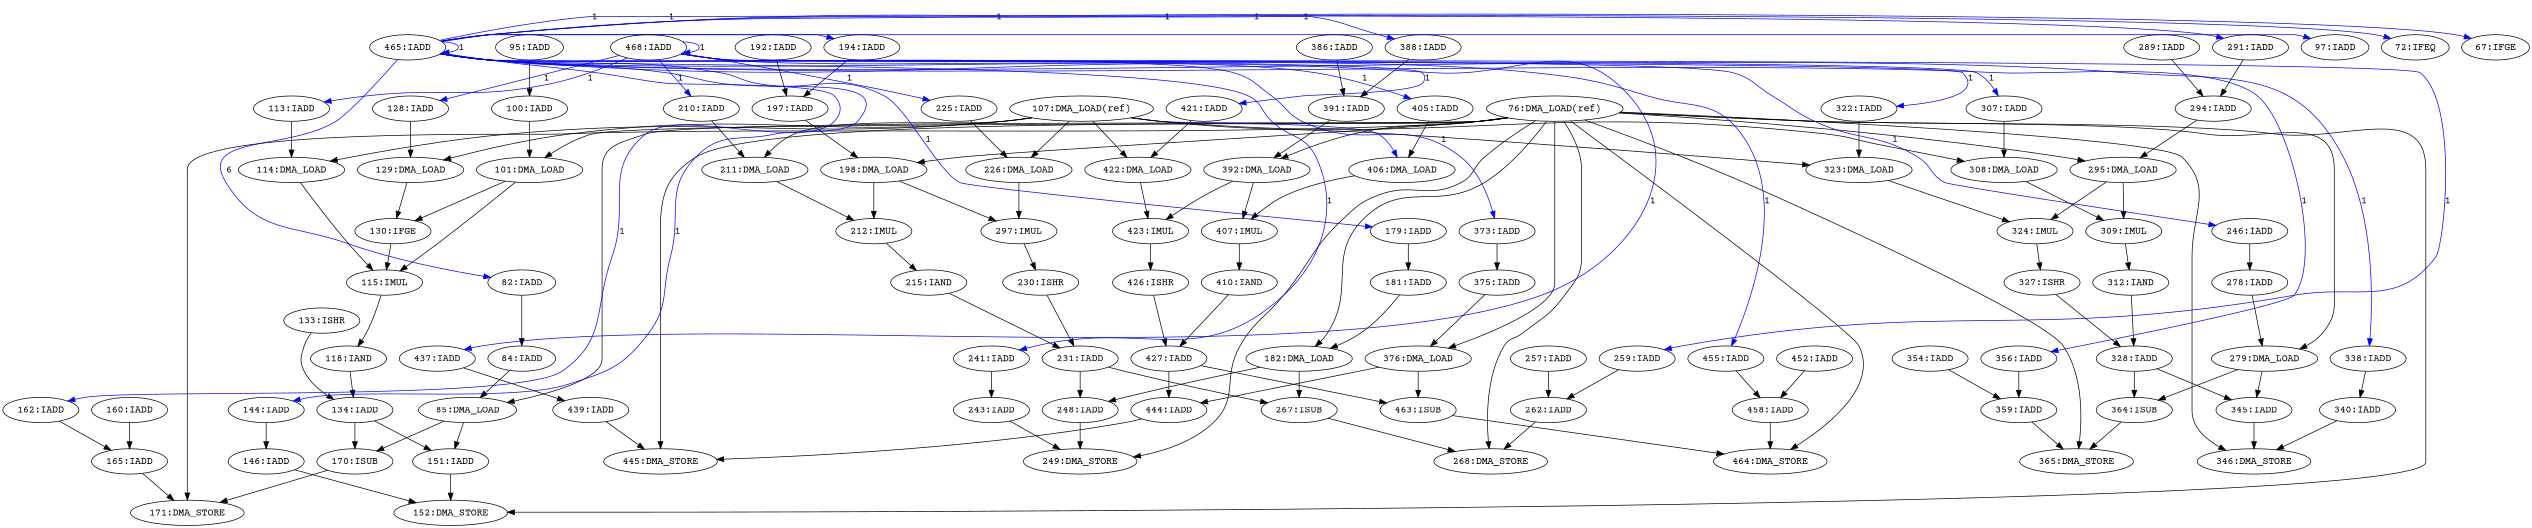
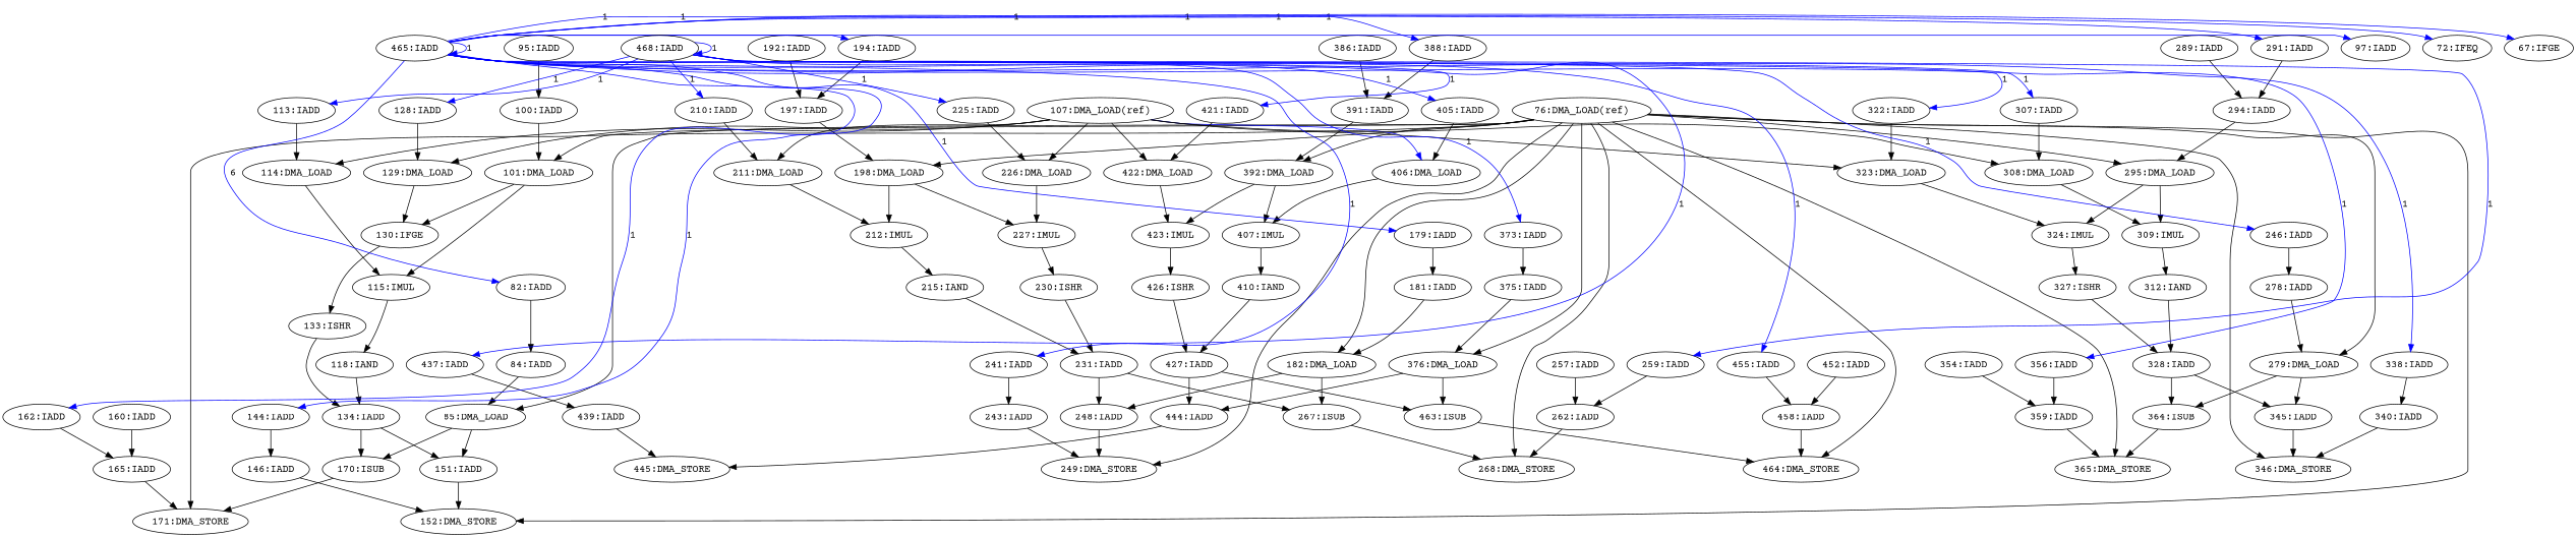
  digraph {
    fontname="Courier Prime"
    node [fontname="Courier Prime"]
    edge [fontname="Courier Prime"]
    n1 [label="85:DMA_LOAD"]
    n2 [label="170:ISUB"]
    n3 [label="151:IADD"]
    n4 [label="171:DMA_STORE"]
    n5 [label="152:DMA_STORE"]
    n6 [label="76:DMA_LOAD(ref)"]
    n7 [label="101:DMA_LOAD"]
    n8 [label="182:DMA_LOAD"]
    n9 [label="295:DMA_LOAD"]
    n10 [label="376:DMA_LOAD"]
    n11 [label="279:DMA_LOAD"]
    n12 [label="365:DMA_STORE"]
    n13 [label="392:DMA_LOAD"]
    n14 [label="346:DMA_STORE"]
    n15 [label="249:DMA_STORE"]
    n16 [label="445:DMA_STORE"]
    n17 [label="198:DMA_LOAD"]
    n18 [label="464:DMA_STORE"]
    n19 [label="268:DMA_STORE"]
    n20 [label="130:IFGE"]
    n21 [label="115:IMUL"]
    n22 [label="248:IADD"]
    n23 [label="267:ISUB"]
    n24 [label="324:IMUL"]
    n25 [label="309:IMUL"]
    n26 [label="463:ISUB"]
    n27 [label="444:IADD"]
    n28 [label="364:ISUB"]
    n29 [label="345:IADD"]
    n30 [label="407:IMUL"]
    n31 [label="423:IMUL"]
    n32 [label="212:IMUL"]
-   n33 [label="297:IMUL"]
+   n33 [label="227:IMUL"]
    n34 [label="84:IADD"]
    n35 [label="133:ISHR"]
    n36 [label="118:IAND"]
    n37 [label="100:IADD"]
    n38 [label="231:IADD"]
    n39 [label="327:ISHR"]
    n40 [label="312:IAND"]
    n41 [label="294:IADD"]
    n42 [label="439:IADD"]
    n43 [label="437:IADD"]
    n44 [label="427:IADD"]
    n45 [label="278:IADD"]
    n46 [label="359:IADD"]
    n47 [label="215:IAND"]
    n48 [label="230:ISHR"]
    n49 [label="211:DMA_LOAD"]
    n50 [label="107:DMA_LOAD(ref)"]
    n51 [label="406:DMA_LOAD"]
    n52 [label="226:DMA_LOAD"]
    n53 [label="129:DMA_LOAD"]
    n54 [label="422:DMA_LOAD"]
    n55 [label="323:DMA_LOAD"]
    n56 [label="308:DMA_LOAD"]
    n57 [label="114:DMA_LOAD"]
    n58 [label="210:IADD"]
    n59 [label="328:IADD"]
    n60 [label="181:IADD"]
    n61 [label="391:IADD"]
    n62 [label="388:IADD"]
    n63 [label="386:IADD"]
    n64 [label="134:IADD"]
    n65 [label="410:IAND"]
    n66 [label="405:IADD"]
    n67 [label="426:ISHR"]
    n68 [label="82:IADD"]
    n69 [label="340:IADD"]
    n70 [label="225:IADD"]
    n71 [label="243:IADD"]
    n72 [label="146:IADD"]
    n73 [label="179:IADD"]
    n74 [label="421:IADD"]
    n75 [label="375:IADD"]
    n76 [label="322:IADD"]
    n77 [label="241:IADD"]
    n78 [label="291:IADD"]
    n79 [label="289:IADD"]
    n80 [label="458:IADD"]
    n81 [label="455:IADD"]
    n82 [label="452:IADD"]
    n83 [label="307:IADD"]
    n84 [label="144:IADD"]
    n85 [label="128:IADD"]
    n86 [label="113:IADD"]
    n87 [label="373:IADD"]
    n88 [label="338:IADD"]
    n89 [label="165:IADD"]
    n90 [label="197:IADD"]
    n91 [label="356:IADD"]
    n92 [label="354:IADD"]
    n93 [label="97:IADD"]
    n94 [label="95:IADD"]
    n95 [label="262:IADD"]
    n96 [label="259:IADD"]
    n97 [label="257:IADD"]
    n98 [label="162:IADD"]
    n99 [label="160:IADD"]
    n100 [label="194:IADD"]
    n101 [label="192:IADD"]
    n102 [label="246:IADD"]
    n103 [label="465:IADD"]
    n104 [label="72:IFEQ"]
    n105 [label="67:IFGE"]
    n106 [label="468:IADD"]
    n1 -> n2
    n1 -> n3
    n2 -> n4
    n3 -> n5
    n6 -> n1
    n6 -> n4
    n6 -> n5
    n6 -> n7
    n6 -> n8
    n6 -> n9
    n6 -> n10
    n6 -> n11
    n6 -> n12
    n6 -> n13
    n6 -> n14
    n6 -> n15
-   n6 -> n16
    n6 -> n17
    n6 -> n18
    n6 -> n19
    n7 -> n20
    n7 -> n21
    n8 -> n22
    n8 -> n23
    n9 -> n24
    n9 -> n25
    n10 -> n26
    n10 -> n27
    n11 -> n28
    n11 -> n29
    n13 -> n30
    n13 -> n31
    n17 -> n32
    n17 -> n33
-   n20 -> n21
+   n20 -> n35
    n21 -> n36
    n22 -> n15
    n23 -> n19
    n24 -> n39
    n25 -> n40
    n26 -> n18
    n27 -> n16
    n28 -> n12
    n29 -> n14
    n30 -> n65
    n31 -> n67
    n32 -> n47
    n33 -> n48
    n34 -> n1
    n35 -> n64
    n36 -> n64
    n37 -> n7
    n38 -> n22
    n38 -> n23
    n39 -> n59
    n40 -> n59
    n41 -> n9
    n42 -> n16
    n43 -> n42
    n44 -> n26
    n44 -> n27
    n45 -> n11
    n46 -> n12
    n47 -> n38
    n48 -> n38
    n49 -> n32
    n50 -> n49
    n50 -> n51 [color=blue]
    n50 -> n52
    n50 -> n53
    n50 -> n54
    n50 -> n55
    n50 -> n56
    n50 -> n57
    n51 -> n30
    n52 -> n33
    n53 -> n20
    n54 -> n31
    n55 -> n24
    n56 -> n25
    n57 -> n21
    n58 -> n49
    n59 -> n28
    n59 -> n29
    n60 -> n8
    n61 -> n13
    n62 -> n61
    n63 -> n61
    n64 -> n2
    n64 -> n3
    n65 -> n44
    n66 -> n51
    n67 -> n44
    n68 -> n34
    n69 -> n14
    n70 -> n52
    n71 -> n15
    n72 -> n5
    n73 -> n60
    n74 -> n54
    n75 -> n10
    n76 -> n55
    n77 -> n71
    n78 -> n41
    n79 -> n41
    n80 -> n18
    n81 -> n80
    n82 -> n80
    n83 -> n56
    n84 -> n72
    n85 -> n53
    n86 -> n57
    n87 -> n75
    n88 -> n69
    n89 -> n4
    n90 -> n17
    n91 -> n46
    n92 -> n46
    n94 -> n37
    n95 -> n19
    n96 -> n95
    n97 -> n95
    n98 -> n89
    n99 -> n89
    n100 -> n90
    n101 -> n90
    n102 -> n45
    n103 -> n43 [color=blue constraint=false label=1]
    n103 -> n62 [color=blue constraint=false label=1]
    n103 -> n68 [color=blue constraint=false label=6]
    n103 -> n73 [color=blue constraint=false label=1]
    n103 -> n77 [color=blue constraint=false label=1]
    n103 -> n78 [color=blue constraint=false label=1]
    n103 -> n81 [color=blue constraint=false label=1]
    n103 -> n84 [color=blue constraint=false label=1]
    n103 -> n87 [color=blue constraint=false label=1]
    n103 -> n88 [color=blue constraint=false label=1]
    n103 -> n91 [color=blue constraint=false label=1]
    n103 -> n93 [color=blue constraint=false label=1]
    n103 -> n96 [color=blue constraint=false label=1]
    n103 -> n98 [color=blue constraint=false label=1]
    n103 -> n100 [color=blue constraint=false label=1]
    n103 -> n102 [color=blue constraint=false label=1]
    n103 -> n103 [color=blue constraint=false label=1]
    n103 -> n104 [color=blue constraint=false label=1]
    n103 -> n105 [color=blue constraint=false label=1]
    n106 -> n58 [color=blue constraint=false label=1]
    n106 -> n66 [color=blue constraint=false label=1]
    n106 -> n70 [color=blue constraint=false label=1]
    n106 -> n74 [color=blue constraint=false label=1]
    n106 -> n76 [color=blue constraint=false label=1]
    n106 -> n83 [color=blue constraint=false label=1]
    n106 -> n85 [color=blue constraint=false label=1]
    n106 -> n86 [color=blue constraint=false label=1]
    n106 -> n106 [color=blue constraint=false label=1]
  }
